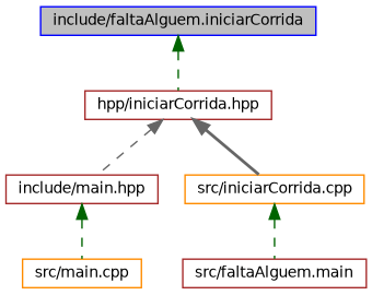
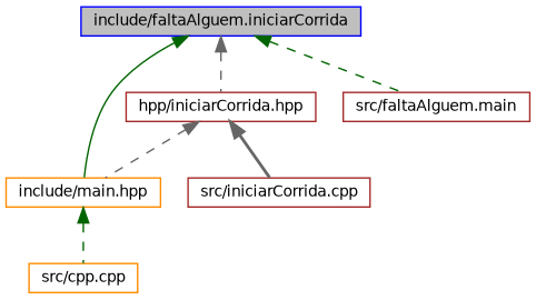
  digraph {
    node [color=brown fillcolor=white fontname=Helvetica fontsize=10 shape=record style=filled]
    edge [color=darkgreen dir=back fontname=Helvetica fontsize=10 labelfontname=Helvetica labelfontsize=10 style=dashed]
    n1 [color=blue fillcolor=grey75 fontcolor=black height=0.2 label="include/faltaAlguem.iniciarCorrida" width=0.4]
    n2 [height=0.2 label="hpp/iniciarCorrida.hpp" width=0.4]
-   n3 [height=0.2 label="include/main.hpp" width=0.4]
+   n3 [color=darkorange height=0.2 label="include/main.hpp" width=0.4]
    n4 [height=0.2 label="src/faltaAlguem.main" width=0.4]
-   n5 [color=darkorange height=0.2 label="src/iniciarCorrida.cpp" width=0.4]
-   n6 [color=darkorange height=0.2 label="src/main.cpp" width=0.4]
-   n1 -> n2
-   n5 -> n4
+   n5 [height=0.2 label="src/iniciarCorrida.cpp" width=0.4]
+   n6 [color=darkorange height=0.2 label="src/cpp.cpp" width=0.4]
+   n1 -> n2 [color=gray40]
+   n1 -> n3 [style=solid]
+   n1 -> n4
    n2 -> n3 [color=gray40]
    n2 -> n5 [color=gray40 style=bold]
    n3 -> n6
  }
